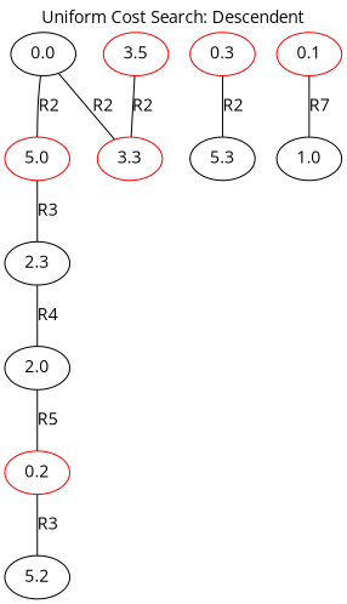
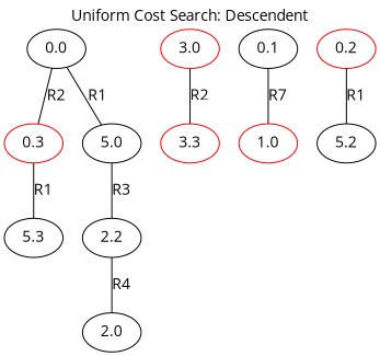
  strict graph {
    fontname="Open Sans"
    label="Uniform Cost Search: Descendent"
    labelloc=t
    node [color=red fontname="Open Sans"]
    edge [fontname="Open Sans"]
    0.0 [color=black]
    0.3
-   3.0 [label=3.5]
+   3.0
    3.3
-   0.1
-   1.0 [color=black]
-   5.0
+   0.1 [color=black]
+   1.0
+   5.0 [color=""]
    5.3 [color=""]
-   2.3 [color=""]
+   2.3 [label=2.2 color=""]
    2.0 [color=""]
    0.2
    5.2 [color=""]
    subgraph sub_1 {
      0.0
      0.3
      3.0
      3.3
      0.1
      1.0
    }
-   0.0 -- 3.3 [label=R2]
-   0.0 -- 5.0 [label=R2]
-   0.3 -- 5.3 [label=R2]
+   0.0 -- 0.3 [label=R2]
+   0.0 -- 5.0 [label=R1]
+   0.3 -- 5.3 [label=R1]
    3.0 -- 3.3 [label=R2]
    0.1 -- 1.0 [label=R7]
    5.0 -- 2.3 [label=R3]
    2.3 -- 2.0 [label=R4]
-   2.0 -- 0.2 [label=R5]
-   0.2 -- 5.2 [label=R3]
+   0.2 -- 5.2 [label=R1]
  }
